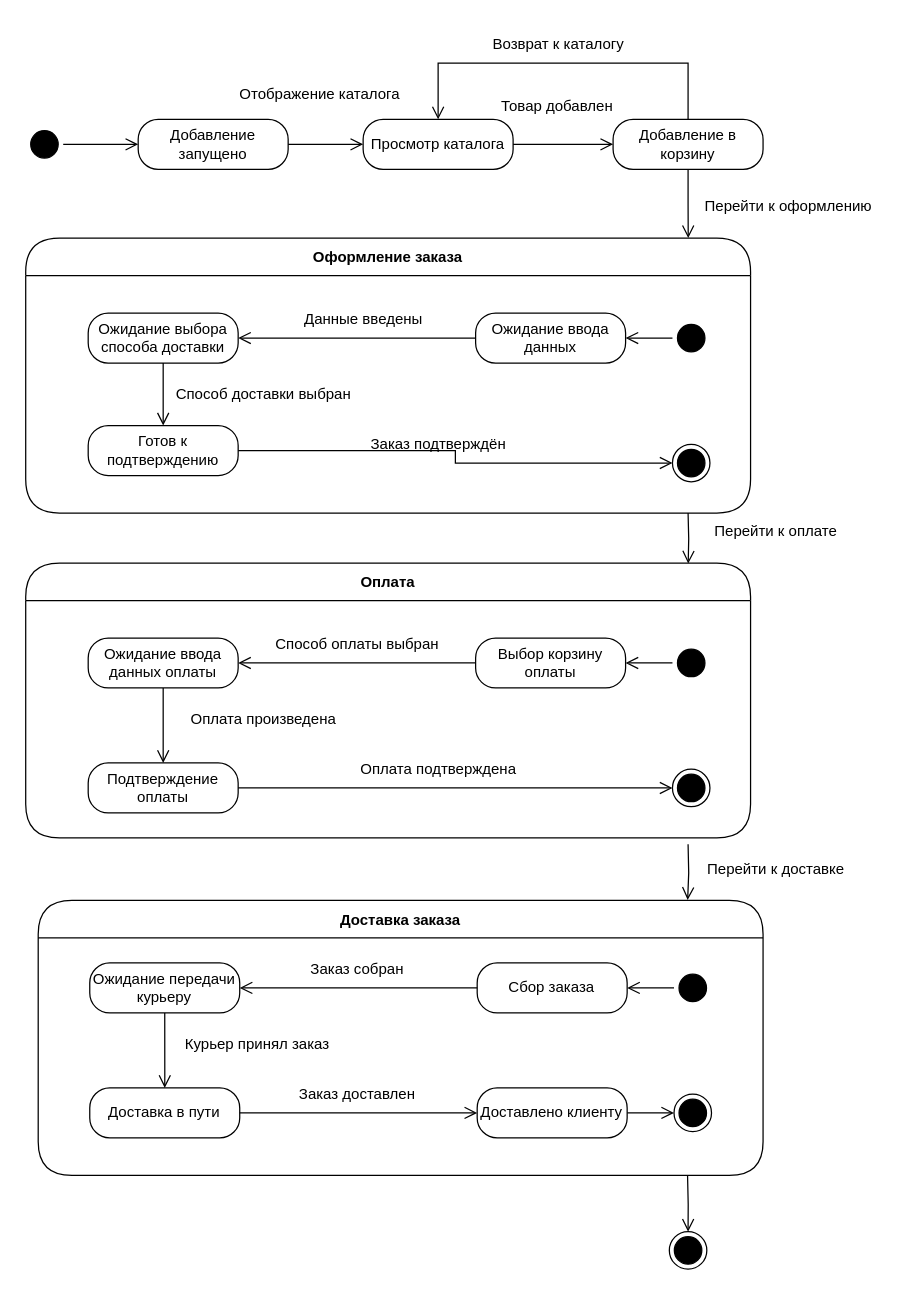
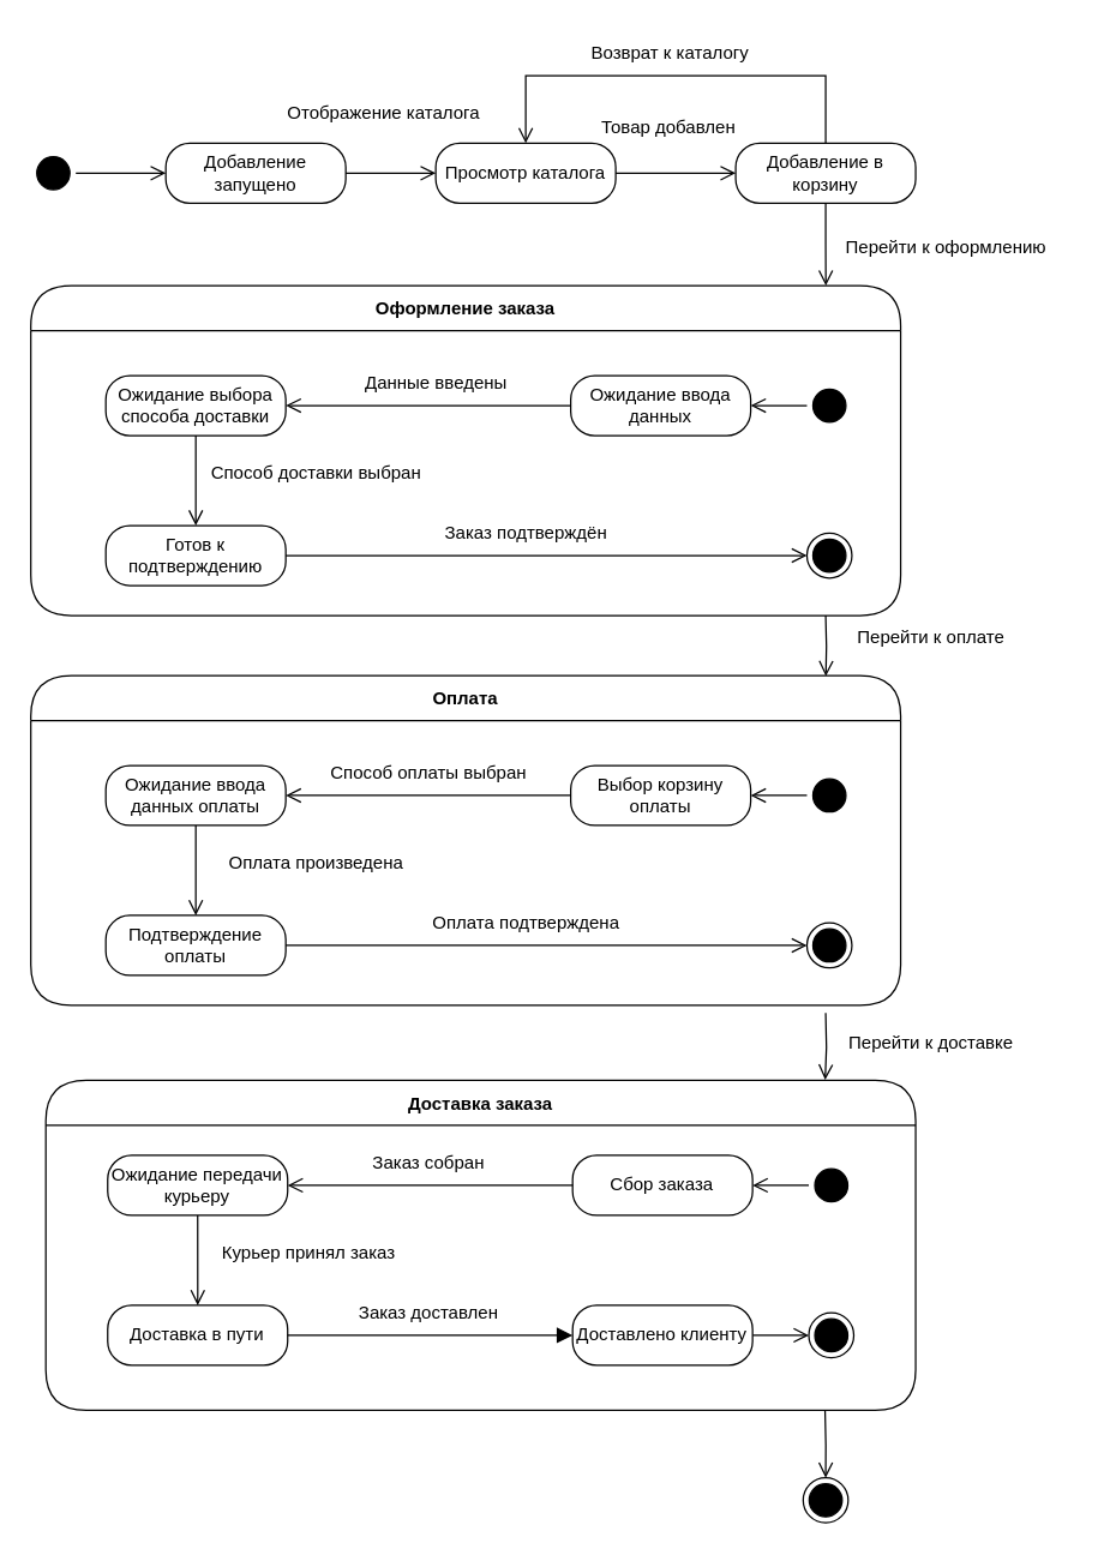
  <mxCell id="0" />
  <mxCell id="1" parent="0" />
  <mxCell id="2" value="Оформление заказа" style="swimlane;fontStyle=1;align=center;verticalAlign=middle;childLayout=stackLayout;horizontal=1;startSize=30;horizontalStack=0;resizeParent=0;resizeLast=1;container=0;fontColor=#000000;collapsible=0;rounded=1;arcSize=30;strokeColor=#000000;fillColor=#ffffff;swimlaneFillColor=none;dropTarget=0;" vertex="1" parent="1"><mxGeometry x="20" y="190" width="580" height="220" as="geometry" /></mxCell>
  <mxCell id="3" value="" style="ellipse;html=1;shape=startState;fillColor=#000000;strokeColor=#000000;" vertex="1" parent="1"><mxGeometry x="20" y="100" width="30" height="30" as="geometry" /></mxCell>
  <mxCell id="4" value="" style="edgeStyle=orthogonalEdgeStyle;html=1;verticalAlign=bottom;endArrow=open;endSize=8;strokeColor=#000000;rounded=0;entryX=0;entryY=0.5;entryDx=0;entryDy=0;" edge="1" source="3" parent="1" target="5"><mxGeometry relative="1" as="geometry"><mxPoint x="130" y="200" as="targetPoint" /></mxGeometry></mxCell>
  <mxCell id="5" value="Добавление запущено" style="rounded=1;whiteSpace=wrap;html=1;arcSize=40;fontColor=#000000;fillColor=default;strokeColor=#000000;" vertex="1" parent="1"><mxGeometry x="110" y="95" width="120" height="40" as="geometry" /></mxCell>
  <mxCell id="6" value="" style="edgeStyle=orthogonalEdgeStyle;html=1;verticalAlign=bottom;endArrow=open;endSize=8;strokeColor=#000000;rounded=0;exitX=1;exitY=0.5;exitDx=0;exitDy=0;entryX=0;entryY=0.5;entryDx=0;entryDy=0;" edge="1" parent="1" source="5" target="7"><mxGeometry relative="1" as="geometry"><mxPoint x="270" y="120" as="targetPoint" /><mxPoint x="280" y="114.5" as="sourcePoint" /></mxGeometry></mxCell>
  <mxCell id="7" value="Просмотр каталога" style="rounded=1;whiteSpace=wrap;html=1;arcSize=40;fontColor=#000000;fillColor=default;strokeColor=#000000;" vertex="1" parent="1"><mxGeometry x="290" y="95" width="120" height="40" as="geometry" /></mxCell>
  <mxCell id="8" value="Добавление в корзину" style="rounded=1;whiteSpace=wrap;html=1;arcSize=40;fontColor=#000000;fillColor=default;strokeColor=#000000;" vertex="1" parent="1"><mxGeometry x="490" y="95" width="120" height="40" as="geometry" /></mxCell>
  <mxCell id="9" value="" style="edgeStyle=orthogonalEdgeStyle;html=1;verticalAlign=bottom;endArrow=open;endSize=8;strokeColor=#000000;rounded=0;exitX=1;exitY=0.5;exitDx=0;exitDy=0;entryX=0;entryY=0.5;entryDx=0;entryDy=0;" edge="1" parent="1" source="7" target="8"><mxGeometry relative="1" as="geometry"><mxPoint x="500" y="170" as="targetPoint" /><mxPoint x="440" y="170" as="sourcePoint" /></mxGeometry></mxCell>
  <mxCell id="10" value="" style="edgeStyle=orthogonalEdgeStyle;html=1;verticalAlign=bottom;endArrow=open;endSize=8;strokeColor=#000000;rounded=0;exitX=0.5;exitY=0;exitDx=0;exitDy=0;entryX=0.5;entryY=0;entryDx=0;entryDy=0;" edge="1" parent="1" source="8" target="7"><mxGeometry relative="1" as="geometry"><mxPoint x="540" y="220" as="targetPoint" /><mxPoint x="460" y="220" as="sourcePoint" /><Array as="points"><mxPoint x="550" y="50" /><mxPoint x="350" y="50" /></Array></mxGeometry></mxCell>
  <mxCell id="11" value="" style="edgeStyle=orthogonalEdgeStyle;html=1;verticalAlign=bottom;endArrow=open;endSize=8;strokeColor=#000000;rounded=0;exitX=0.5;exitY=1;exitDx=0;exitDy=0;entryX=0.914;entryY=0;entryDx=0;entryDy=0;entryPerimeter=0;" edge="1" parent="1" source="8" target="2"><mxGeometry relative="1" as="geometry"><mxPoint x="740" y="180" as="targetPoint" /><mxPoint x="660" y="180" as="sourcePoint" /></mxGeometry></mxCell>
  <mxCell id="12" value="" style="ellipse;html=1;shape=startState;fillColor=#000000;strokeColor=#000000;" vertex="1" parent="1"><mxGeometry x="537.5" y="255" width="30" height="30" as="geometry" /></mxCell>
  <mxCell id="13" value="" style="edgeStyle=orthogonalEdgeStyle;html=1;verticalAlign=bottom;endArrow=open;endSize=8;strokeColor=#000000;rounded=0;exitX=0;exitY=0.5;exitDx=0;exitDy=0;entryX=1;entryY=0.5;entryDx=0;entryDy=0;" edge="1" parent="1" source="12" target="14"><mxGeometry relative="1" as="geometry"><mxPoint x="482.5" y="270" as="targetPoint" /><mxPoint x="537.5" y="320" as="sourcePoint" /></mxGeometry></mxCell>
  <mxCell id="14" value="Ожидание ввода данных" style="rounded=1;whiteSpace=wrap;html=1;arcSize=40;fontColor=#000000;fillColor=default;strokeColor=#000000;" vertex="1" parent="1"><mxGeometry x="380" y="250" width="120" height="40" as="geometry" /></mxCell>
  <mxCell id="15" value="" style="edgeStyle=orthogonalEdgeStyle;html=1;verticalAlign=bottom;endArrow=open;endSize=8;strokeColor=#000000;rounded=0;exitX=0;exitY=0.5;exitDx=0;exitDy=0;entryX=1;entryY=0.5;entryDx=0;entryDy=0;" edge="1" parent="1" source="14" target="16"><mxGeometry relative="1" as="geometry"><mxPoint x="290" y="269.5" as="targetPoint" /><mxPoint x="335" y="269.5" as="sourcePoint" /></mxGeometry></mxCell>
  <mxCell id="16" value="Ожидание выбора способа доставки" style="rounded=1;whiteSpace=wrap;html=1;arcSize=40;fontColor=#000000;fillColor=default;strokeColor=#000000;" vertex="1" parent="1"><mxGeometry x="70" y="250" width="120" height="40" as="geometry" /></mxCell>
- <mxCell id="17" value="Готов к подтверждению" style="rounded=1;whiteSpace=wrap;html=1;arcSize=40;fontColor=#000000;fillColor=default;strokeColor=#000000;" vertex="1" parent="1"><mxGeometry x="70" y="340" width="120" height="40" as="geometry" /></mxCell>
+ <mxCell id="17" value="Готов к подтверждению" style="rounded=1;whiteSpace=wrap;html=1;arcSize=40;fontColor=#000000;fillColor=default;strokeColor=#000000;" vertex="1" parent="1"><mxGeometry x="70" y="350" width="120" height="40" as="geometry" /></mxCell>
  <mxCell id="18" value="" style="edgeStyle=orthogonalEdgeStyle;html=1;verticalAlign=bottom;endArrow=open;endSize=8;strokeColor=#000000;rounded=0;exitX=0.5;exitY=1;exitDx=0;exitDy=0;entryX=0.5;entryY=0;entryDx=0;entryDy=0;" edge="1" parent="1" source="16" target="17"><mxGeometry relative="1" as="geometry"><mxPoint x="140" y="300" as="targetPoint" /><mxPoint x="180" y="300" as="sourcePoint" /><Array as="points"><mxPoint x="130" y="340" /><mxPoint x="130" y="340" /></Array></mxGeometry></mxCell>
  <mxCell id="19" value="" style="ellipse;html=1;shape=endState;fillColor=#000000;strokeColor=#000000;" vertex="1" parent="1"><mxGeometry x="537.5" y="355" width="30" height="30" as="geometry" /></mxCell>
  <mxCell id="20" value="" style="edgeStyle=orthogonalEdgeStyle;html=1;verticalAlign=bottom;endArrow=open;endSize=8;strokeColor=#000000;rounded=0;exitX=1;exitY=0.5;exitDx=0;exitDy=0;entryX=0;entryY=0.5;entryDx=0;entryDy=0;" edge="1" parent="1" source="17" target="19"><mxGeometry relative="1" as="geometry"><mxPoint x="220" y="374.71" as="targetPoint" /><mxPoint x="258" y="374.71" as="sourcePoint" /></mxGeometry></mxCell>
  <mxCell id="21" value="" style="edgeStyle=orthogonalEdgeStyle;html=1;verticalAlign=bottom;endArrow=open;endSize=8;strokeColor=#000000;rounded=0;entryX=0.914;entryY=0.002;entryDx=0;entryDy=0;entryPerimeter=0;" edge="1" parent="1" target="22"><mxGeometry relative="1" as="geometry"><mxPoint x="600" y="450" as="targetPoint" /><mxPoint x="550" y="410" as="sourcePoint" /></mxGeometry></mxCell>
  <mxCell id="22" value="Оплата" style="swimlane;fontStyle=1;align=center;verticalAlign=middle;childLayout=stackLayout;horizontal=1;startSize=30;horizontalStack=0;resizeParent=0;resizeLast=1;container=0;fontColor=#000000;collapsible=0;rounded=1;arcSize=30;strokeColor=#000000;fillColor=#ffffff;swimlaneFillColor=none;dropTarget=0;" vertex="1" parent="1"><mxGeometry x="20" y="450" width="580" height="220" as="geometry" /></mxCell>
  <mxCell id="23" value="" style="ellipse;html=1;shape=startState;fillColor=#000000;strokeColor=#000000;" vertex="1" parent="1"><mxGeometry x="537.5" y="515" width="30" height="30" as="geometry" /></mxCell>
  <mxCell id="24" value="" style="edgeStyle=orthogonalEdgeStyle;html=1;verticalAlign=bottom;endArrow=open;endSize=8;strokeColor=#000000;rounded=0;exitX=0;exitY=0.5;exitDx=0;exitDy=0;entryX=1;entryY=0.5;entryDx=0;entryDy=0;" edge="1" parent="1" source="23" target="25"><mxGeometry relative="1" as="geometry"><mxPoint x="482.5" y="530" as="targetPoint" /><mxPoint x="537.5" y="580" as="sourcePoint" /></mxGeometry></mxCell>
  <mxCell id="25" value="Выбор корзину оплаты" style="rounded=1;whiteSpace=wrap;html=1;arcSize=40;fontColor=#000000;fillColor=default;strokeColor=#000000;" vertex="1" parent="1"><mxGeometry x="380" y="510" width="120" height="40" as="geometry" /></mxCell>
  <mxCell id="26" value="" style="edgeStyle=orthogonalEdgeStyle;html=1;verticalAlign=bottom;endArrow=open;endSize=8;strokeColor=#000000;rounded=0;exitX=0;exitY=0.5;exitDx=0;exitDy=0;entryX=1;entryY=0.5;entryDx=0;entryDy=0;" edge="1" parent="1" source="25" target="27"><mxGeometry relative="1" as="geometry"><mxPoint x="290" y="529.5" as="targetPoint" /><mxPoint x="335" y="529.5" as="sourcePoint" /></mxGeometry></mxCell>
  <mxCell id="27" value="Ожидание ввода данных оплаты" style="rounded=1;whiteSpace=wrap;html=1;arcSize=40;fontColor=#000000;fillColor=default;strokeColor=#000000;" vertex="1" parent="1"><mxGeometry x="70" y="510" width="120" height="40" as="geometry" /></mxCell>
  <mxCell id="28" value="Подтверждение оплаты" style="rounded=1;whiteSpace=wrap;html=1;arcSize=40;fontColor=#000000;fillColor=default;strokeColor=#000000;" vertex="1" parent="1"><mxGeometry x="70" y="610" width="120" height="40" as="geometry" /></mxCell>
  <mxCell id="29" value="" style="edgeStyle=orthogonalEdgeStyle;html=1;verticalAlign=bottom;endArrow=open;endSize=8;strokeColor=#000000;rounded=0;exitX=0.5;exitY=1;exitDx=0;exitDy=0;entryX=0.5;entryY=0;entryDx=0;entryDy=0;" edge="1" parent="1" source="27" target="28"><mxGeometry relative="1" as="geometry"><mxPoint x="140" y="560" as="targetPoint" /><mxPoint x="180" y="560" as="sourcePoint" /><Array as="points"><mxPoint x="130" y="600" /><mxPoint x="130" y="600" /></Array></mxGeometry></mxCell>
  <mxCell id="30" value="" style="ellipse;html=1;shape=endState;fillColor=#000000;strokeColor=#000000;" vertex="1" parent="1"><mxGeometry x="537.5" y="615" width="30" height="30" as="geometry" /></mxCell>
  <mxCell id="31" value="" style="edgeStyle=orthogonalEdgeStyle;html=1;verticalAlign=bottom;endArrow=open;endSize=8;strokeColor=#000000;rounded=0;exitX=1;exitY=0.5;exitDx=0;exitDy=0;entryX=0;entryY=0.5;entryDx=0;entryDy=0;" edge="1" parent="1" source="28" target="30"><mxGeometry relative="1" as="geometry"><mxPoint x="220" y="634.71" as="targetPoint" /><mxPoint x="258" y="634.71" as="sourcePoint" /></mxGeometry></mxCell>
  <mxCell id="32" value="" style="edgeStyle=orthogonalEdgeStyle;html=1;verticalAlign=bottom;endArrow=open;endSize=8;strokeColor=#000000;rounded=0;entryX=0.896;entryY=-0.002;entryDx=0;entryDy=0;entryPerimeter=0;" edge="1" parent="1" target="33"><mxGeometry relative="1" as="geometry"><mxPoint x="560" y="690" as="targetPoint" /><mxPoint x="550" y="675" as="sourcePoint" /></mxGeometry></mxCell>
  <mxCell id="33" value="Доставка заказа" style="swimlane;fontStyle=1;align=center;verticalAlign=middle;childLayout=stackLayout;horizontal=1;startSize=30;horizontalStack=0;resizeParent=0;resizeLast=1;container=0;fontColor=#000000;collapsible=0;rounded=1;arcSize=30;strokeColor=#000000;fillColor=#ffffff;swimlaneFillColor=none;dropTarget=0;" vertex="1" parent="1"><mxGeometry x="30" y="720" width="580" height="220" as="geometry" /></mxCell>
  <mxCell id="34" value="" style="ellipse;html=1;shape=startState;fillColor=#000000;strokeColor=#000000;" vertex="1" parent="1"><mxGeometry x="538.75" y="775" width="30" height="30" as="geometry" /></mxCell>
  <mxCell id="35" value="" style="edgeStyle=orthogonalEdgeStyle;html=1;verticalAlign=bottom;endArrow=open;endSize=8;strokeColor=#000000;rounded=0;exitX=0;exitY=0.5;exitDx=0;exitDy=0;entryX=1;entryY=0.5;entryDx=0;entryDy=0;" edge="1" parent="1" source="34" target="36"><mxGeometry relative="1" as="geometry"><mxPoint x="483.75" y="790" as="targetPoint" /><mxPoint x="538.75" y="840" as="sourcePoint" /></mxGeometry></mxCell>
  <mxCell id="36" value="Сбор заказа" style="rounded=1;whiteSpace=wrap;html=1;arcSize=40;fontColor=#000000;fillColor=default;strokeColor=#000000;" vertex="1" parent="1"><mxGeometry x="381.25" y="770" width="120" height="40" as="geometry" /></mxCell>
  <mxCell id="37" value="" style="edgeStyle=orthogonalEdgeStyle;html=1;verticalAlign=bottom;endArrow=open;endSize=8;strokeColor=#000000;rounded=0;exitX=0;exitY=0.5;exitDx=0;exitDy=0;entryX=1;entryY=0.5;entryDx=0;entryDy=0;" edge="1" parent="1" source="36" target="38"><mxGeometry relative="1" as="geometry"><mxPoint x="291.25" y="789.5" as="targetPoint" /><mxPoint x="336.25" y="789.5" as="sourcePoint" /></mxGeometry></mxCell>
  <mxCell id="38" value="Ожидание передачи курьеру" style="rounded=1;whiteSpace=wrap;html=1;arcSize=40;fontColor=#000000;fillColor=default;strokeColor=#000000;" vertex="1" parent="1"><mxGeometry x="71.25" y="770" width="120" height="40" as="geometry" /></mxCell>
  <mxCell id="39" value="Доставка в пути" style="rounded=1;whiteSpace=wrap;html=1;arcSize=40;fontColor=#000000;fillColor=default;strokeColor=#000000;" vertex="1" parent="1"><mxGeometry x="71.25" y="870" width="120" height="40" as="geometry" /></mxCell>
  <mxCell id="40" value="" style="edgeStyle=orthogonalEdgeStyle;html=1;verticalAlign=bottom;endArrow=open;endSize=8;strokeColor=#000000;rounded=0;exitX=0.5;exitY=1;exitDx=0;exitDy=0;entryX=0.5;entryY=0;entryDx=0;entryDy=0;" edge="1" parent="1" source="38" target="39"><mxGeometry relative="1" as="geometry"><mxPoint x="141.25" y="820" as="targetPoint" /><mxPoint x="181.25" y="820" as="sourcePoint" /><Array as="points"><mxPoint x="131.25" y="860" /><mxPoint x="131.25" y="860" /></Array></mxGeometry></mxCell>
  <mxCell id="41" value="" style="ellipse;html=1;shape=endState;fillColor=#000000;strokeColor=#000000;" vertex="1" parent="1"><mxGeometry x="538.75" y="875" width="30" height="30" as="geometry" /></mxCell>
  <mxCell id="42" value="" style="edgeStyle=orthogonalEdgeStyle;html=1;verticalAlign=bottom;endArrow=open;endSize=8;strokeColor=#000000;rounded=0;exitX=1;exitY=0.5;exitDx=0;exitDy=0;entryX=0;entryY=0.5;entryDx=0;entryDy=0;" edge="1" parent="1" source="44" target="41"><mxGeometry relative="1" as="geometry"><mxPoint x="221.25" y="894.71" as="targetPoint" /><mxPoint x="259.25" y="894.71" as="sourcePoint" /></mxGeometry></mxCell>
- <mxCell id="43" value="" style="edgeStyle=orthogonalEdgeStyle;html=1;verticalAlign=bottom;endArrow=open;endSize=8;strokeColor=#000000;rounded=0;exitX=1;exitY=0.5;exitDx=0;exitDy=0;entryX=0;entryY=0.5;entryDx=0;entryDy=0;" edge="1" parent="1" source="39" target="44"><mxGeometry relative="1" as="geometry"><mxPoint x="539" y="890" as="targetPoint" /><mxPoint x="191" y="890" as="sourcePoint" /></mxGeometry></mxCell>
+ <mxCell id="43" value="" style="edgeStyle=orthogonalEdgeStyle;html=1;verticalAlign=bottom;endArrow=block;endSize=8;strokeColor=#000000;rounded=0;exitX=1;exitY=0.5;exitDx=0;exitDy=0;entryX=0;entryY=0.5;entryDx=0;entryDy=0;" edge="1" parent="1" source="39" target="44"><mxGeometry relative="1" as="geometry"><mxPoint x="539" y="890" as="targetPoint" /><mxPoint x="191" y="890" as="sourcePoint" /></mxGeometry></mxCell>
  <mxCell id="44" value="Доставлено клиенту" style="rounded=1;whiteSpace=wrap;html=1;arcSize=40;fontColor=#000000;fillColor=default;strokeColor=#000000;" vertex="1" parent="1"><mxGeometry x="381.25" y="870" width="120" height="40" as="geometry" /></mxCell>
  <mxCell id="45" value="" style="edgeStyle=orthogonalEdgeStyle;html=1;verticalAlign=bottom;endArrow=open;endSize=8;strokeColor=#000000;rounded=0;exitX=0.5;exitY=1;exitDx=0;exitDy=0;entryX=0.5;entryY=0;entryDx=0;entryDy=0;" edge="1" parent="1" target="46"><mxGeometry relative="1" as="geometry"><mxPoint x="620" y="985" as="targetPoint" /><mxPoint x="549.58" y="940" as="sourcePoint" /></mxGeometry></mxCell>
  <mxCell id="46" value="" style="ellipse;html=1;shape=endState;fillColor=#000000;strokeColor=#000000;" vertex="1" parent="1"><mxGeometry x="535" y="985" width="30" height="30" as="geometry" /></mxCell>
  <mxCell id="47" value="Отображение каталога" style="text;html=1;align=center;verticalAlign=middle;resizable=0;points=[];autosize=1;strokeColor=none;fillColor=none;" vertex="1" parent="1"><mxGeometry x="180" y="60" width="150" height="30" as="geometry" /></mxCell>
  <mxCell id="48" value="Товар добавлен" style="text;html=1;align=center;verticalAlign=middle;resizable=0;points=[];autosize=1;strokeColor=none;fillColor=none;" vertex="1" parent="1"><mxGeometry x="390" y="70" width="110" height="30" as="geometry" /></mxCell>
  <mxCell id="49" value="Возврат к каталогу" style="text;html=1;align=center;verticalAlign=middle;resizable=0;points=[];autosize=1;strokeColor=none;fillColor=none;" vertex="1" parent="1"><mxGeometry x="381.25" y="20" width="130" height="30" as="geometry" /></mxCell>
  <mxCell id="50" value="Перейти к оформлению" style="text;html=1;align=center;verticalAlign=middle;resizable=0;points=[];autosize=1;strokeColor=none;fillColor=none;" vertex="1" parent="1"><mxGeometry x="550" y="150" width="160" height="30" as="geometry" /></mxCell>
  <mxCell id="51" value="Данные введены" style="text;html=1;align=center;verticalAlign=middle;resizable=0;points=[];autosize=1;strokeColor=none;fillColor=none;" vertex="1" parent="1"><mxGeometry x="230" y="240" width="120" height="30" as="geometry" /></mxCell>
  <mxCell id="52" value="Способ доставки выбран" style="text;html=1;align=center;verticalAlign=middle;resizable=0;points=[];autosize=1;strokeColor=none;fillColor=none;" vertex="1" parent="1"><mxGeometry x="130" y="300" width="160" height="30" as="geometry" /></mxCell>
  <mxCell id="53" value="Заказ подтверждён" style="text;html=1;align=center;verticalAlign=middle;resizable=0;points=[];autosize=1;strokeColor=none;fillColor=none;" vertex="1" parent="1"><mxGeometry x="285" y="340" width="130" height="30" as="geometry" /></mxCell>
  <mxCell id="54" value="Перейти к оплате" style="text;html=1;align=center;verticalAlign=middle;resizable=0;points=[];autosize=1;strokeColor=none;fillColor=none;" vertex="1" parent="1"><mxGeometry x="560" y="410" width="120" height="30" as="geometry" /></mxCell>
  <mxCell id="55" value="Способ оплаты выбран&lt;span style=&quot;color: rgba(0, 0, 0, 0); font-family: monospace; font-size: 0px; text-align: start;&quot;&gt;%3CmxGraphModel%3E%3Croot%3E%3CmxCell%20id%3D%220%22%2F%3E%3CmxCell%20id%3D%221%22%20parent%3D%220%22%2F%3E%3CmxCell%20id%3D%222%22%20value%3D%22%D0%97%D0%B0%D0%BA%D0%B0%D0%B7%20%D0%BF%D0%BE%D0%B4%D1%82%D0%B2%D0%B5%D1%80%D0%B6%D0%B4%D1%91%D0%BD%22%20style%3D%22text%3Bhtml%3D1%3Balign%3Dcenter%3BverticalAlign%3Dmiddle%3Bresizable%3D0%3Bpoints%3D%5B%5D%3Bautosize%3D1%3BstrokeColor%3Dnone%3BfillColor%3Dnone%3B%22%20vertex%3D%221%22%20parent%3D%221%22%3E%3CmxGeometry%20x%3D%22285%22%20y%3D%22370%22%20width%3D%22130%22%20height%3D%2230%22%20as%3D%22geometry%22%2F%3E%3C%2FmxCell%3E%3C%2Froot%3E%3C%2FmxGraphModel%3E&lt;/span&gt;" style="text;html=1;align=center;verticalAlign=middle;resizable=0;points=[];autosize=1;strokeColor=none;fillColor=none;" vertex="1" parent="1"><mxGeometry x="210" y="500" width="150" height="30" as="geometry" /></mxCell>
  <mxCell id="56" value="Оплата произведена" style="text;html=1;align=center;verticalAlign=middle;resizable=0;points=[];autosize=1;strokeColor=none;fillColor=none;" vertex="1" parent="1"><mxGeometry x="140" y="560" width="140" height="30" as="geometry" /></mxCell>
  <mxCell id="57" value="Перейти к доставке" style="text;html=1;align=center;verticalAlign=middle;resizable=0;points=[];autosize=1;strokeColor=none;fillColor=none;" vertex="1" parent="1"><mxGeometry x="555" y="680" width="130" height="30" as="geometry" /></mxCell>
  <mxCell id="58" value="Оплата подтверждена" style="text;html=1;align=center;verticalAlign=middle;resizable=0;points=[];autosize=1;strokeColor=none;fillColor=none;" vertex="1" parent="1"><mxGeometry x="275" y="600" width="150" height="30" as="geometry" /></mxCell>
  <mxCell id="59" value="Заказ собран" style="text;html=1;align=center;verticalAlign=middle;resizable=0;points=[];autosize=1;strokeColor=none;fillColor=none;" vertex="1" parent="1"><mxGeometry x="235" y="760" width="100" height="30" as="geometry" /></mxCell>
  <mxCell id="60" value="Курьер принял заказ" style="text;html=1;align=center;verticalAlign=middle;resizable=0;points=[];autosize=1;strokeColor=none;fillColor=none;" vertex="1" parent="1"><mxGeometry x="135" y="820" width="140" height="30" as="geometry" /></mxCell>
  <mxCell id="61" value="Заказ доставлен" style="text;html=1;align=center;verticalAlign=middle;resizable=0;points=[];autosize=1;strokeColor=none;fillColor=none;" vertex="1" parent="1"><mxGeometry x="225" y="860" width="120" height="30" as="geometry" /></mxCell>
